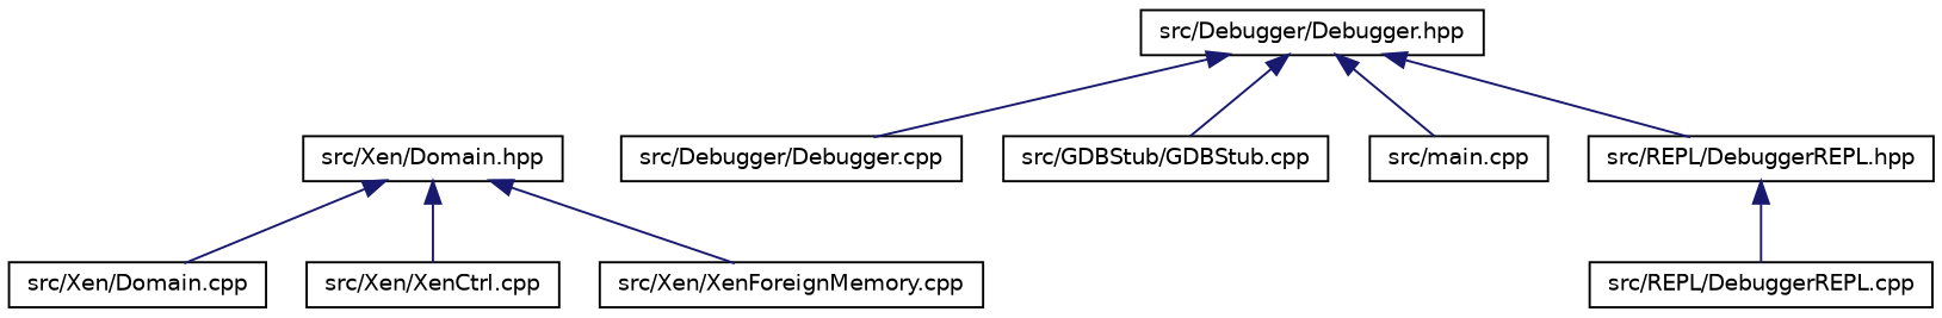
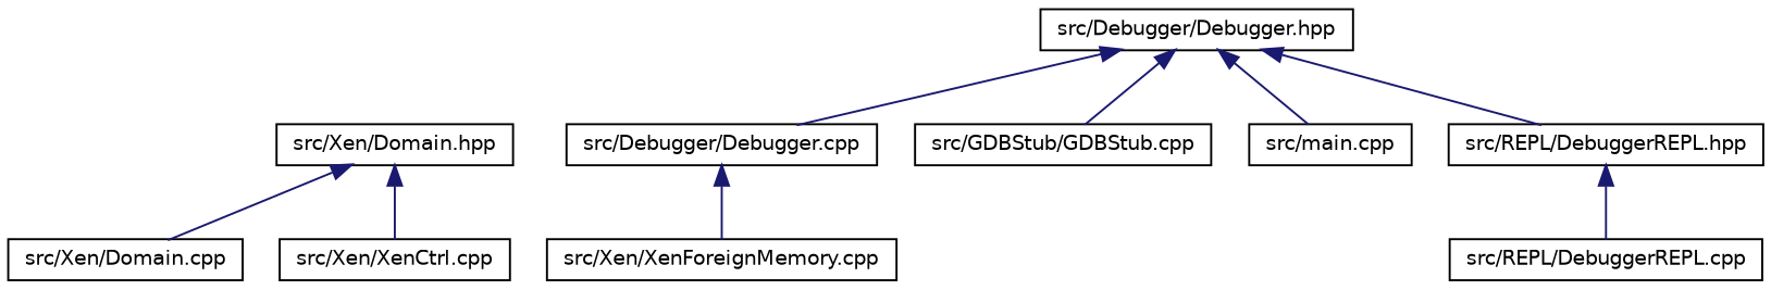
  digraph {
    node [color=black fillcolor=white fontname=Helvetica fontsize=10 shape=record style=filled]
    edge [color=midnightblue dir=back fontname=Helvetica fontsize=10 labelfontname=Helvetica labelfontsize=10 style=solid]
    n1 [height=0.2 label="src/Xen/Domain.hpp" width=0.4]
    n2 [height=0.2 label="src/Xen/Domain.cpp" width=0.4]
    n3 [height=0.2 label="src/Xen/XenCtrl.cpp" width=0.4]
    n4 [height=0.2 label="src/Xen/XenForeignMemory.cpp" width=0.4]
    n5 [height=0.2 label="src/Debugger/Debugger.hpp" width=0.4]
    n6 [height=0.2 label="src/Debugger/Debugger.cpp" width=0.4]
    n7 [height=0.2 label="src/GDBStub/GDBStub.cpp" width=0.4]
    n8 [height=0.2 label="src/main.cpp" width=0.4]
    n9 [height=0.2 label="src/REPL/DebuggerREPL.hpp" width=0.4]
    n10 [height=0.2 label="src/REPL/DebuggerREPL.cpp" width=0.4]
    n1 -> n2
    n1 -> n3
-   n1 -> n4
+   n6 -> n4
    n5 -> n6
    n5 -> n7
    n5 -> n8
    n5 -> n9
    n9 -> n10
  }
